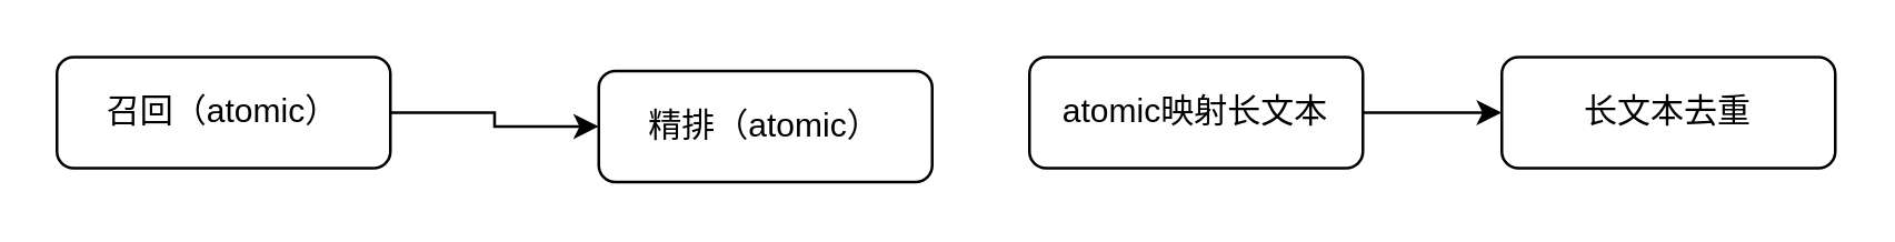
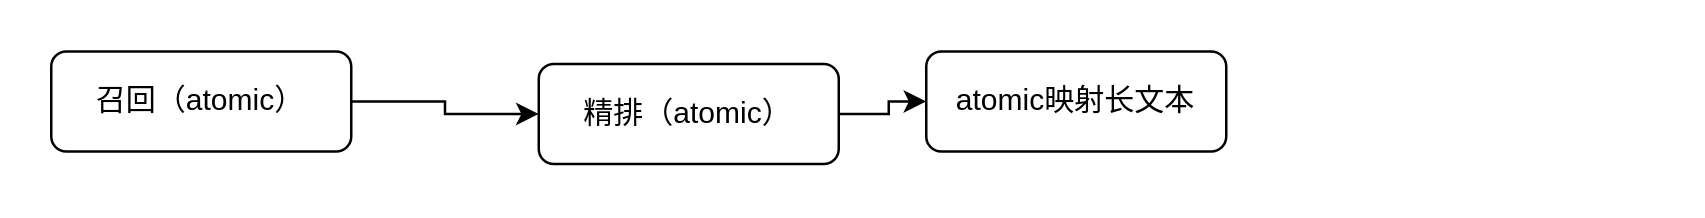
  <mxCell id="0" />
  <mxCell id="1" parent="0" />
  <mxCell id="2" value="" style="edgeStyle=orthogonalEdgeStyle;rounded=0;orthogonalLoop=1;jettySize=auto;html=1;" edge="1" parent="1" source="3" target="5"><mxGeometry relative="1" as="geometry" /></mxCell>
  <mxCell id="3" value="召回（atomic）" style="rounded=1;whiteSpace=wrap;html=1;" vertex="1" parent="1"><mxGeometry x="20" y="20" width="120" height="40" as="geometry" /></mxCell>
+ <mxCell id="4" value="" style="edgeStyle=orthogonalEdgeStyle;rounded=0;orthogonalLoop=1;jettySize=auto;html=1;" edge="1" parent="1" source="5" target="7"><mxGeometry relative="1" as="geometry" /></mxCell>
  <mxCell id="5" value="精排（atomic）" style="rounded=1;whiteSpace=wrap;html=1;" vertex="1" parent="1"><mxGeometry x="215" y="25" width="120" height="40" as="geometry" /></mxCell>
- <mxCell id="6" value="" style="edgeStyle=orthogonalEdgeStyle;rounded=0;orthogonalLoop=1;jettySize=auto;html=1;" edge="1" parent="1" source="7" target="8"><mxGeometry relative="1" as="geometry" /></mxCell>
  <mxCell id="7" value="atomic映射长文本" style="rounded=1;whiteSpace=wrap;html=1;" vertex="1" parent="1"><mxGeometry x="370" y="20" width="120" height="40" as="geometry" /></mxCell>
- <mxCell id="8" value="长文本去重" style="rounded=1;whiteSpace=wrap;html=1;" vertex="1" parent="1"><mxGeometry x="540" y="20" width="120" height="40" as="geometry" /></mxCell>
